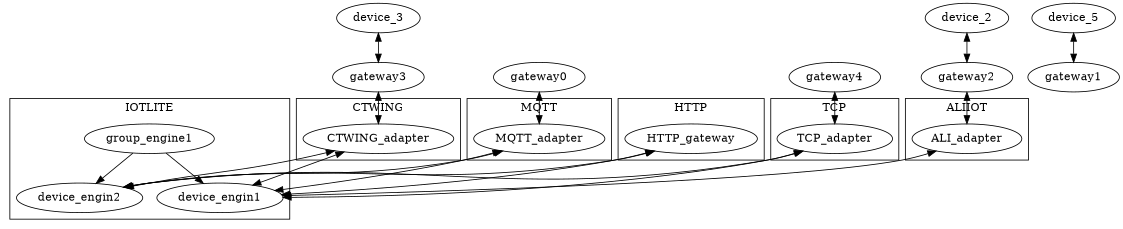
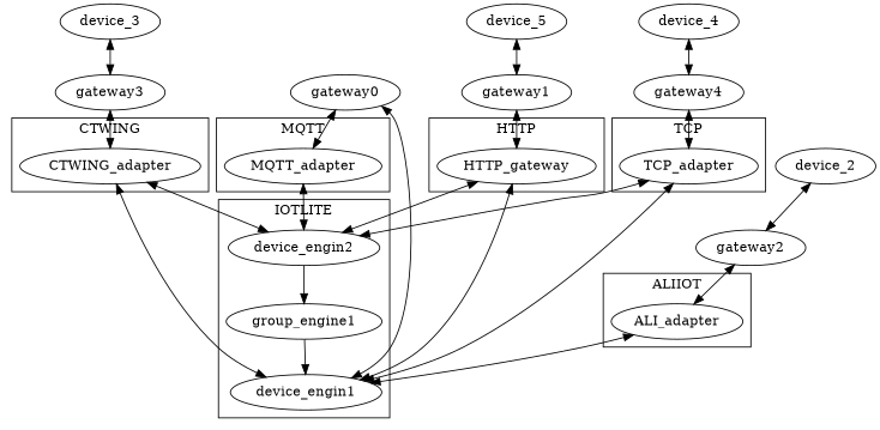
  digraph {
    edge [dir=both]
    ALI_adapter
    CTWING_adapter
    MQTT_adapter
    n4 [label=HTTP_gateway]
    TCP_adapter
    device_engin1
    group_engine1
    device_engin2
    gateway0
    n10 [label=device_5]
    gateway1
    device_2
    gateway2
    device_3
    gateway3
+   device_4
    gateway4
    subgraph cluster_1 {
      label=ALIIOT
      ALI_adapter
    }
    subgraph cluster_2 {
      label=CTWING
      CTWING_adapter
    }
    subgraph cluster_3 {
      label=MQTT
      MQTT_adapter
    }
    subgraph cluster_4 {
      label=HTTP
      n4
    }
    subgraph cluster_5 {
      label=TCP
      TCP_adapter
    }
    subgraph cluster_6 {
      label=IOTLITE
      device_engin1
      group_engine1
      device_engin2
    }
    ALI_adapter -> device_engin1
    CTWING_adapter -> device_engin1
    CTWING_adapter -> device_engin2
-   MQTT_adapter -> device_engin1
+   gateway0 -> device_engin1
    MQTT_adapter -> device_engin2
    n4 -> device_engin1
    n4 -> device_engin2
    TCP_adapter -> device_engin1
    TCP_adapter -> device_engin2
    group_engine1 -> device_engin1 [dir=""]
-   group_engine1 -> device_engin2 [dir=""]
+   device_engin2 -> group_engine1 [dir=""]
    gateway0 -> MQTT_adapter
    n10 -> gateway1
+   gateway1 -> n4
    device_2 -> gateway2
    gateway2 -> ALI_adapter
    device_3 -> gateway3
    gateway3 -> CTWING_adapter
+   device_4 -> gateway4
    gateway4 -> TCP_adapter
  }
